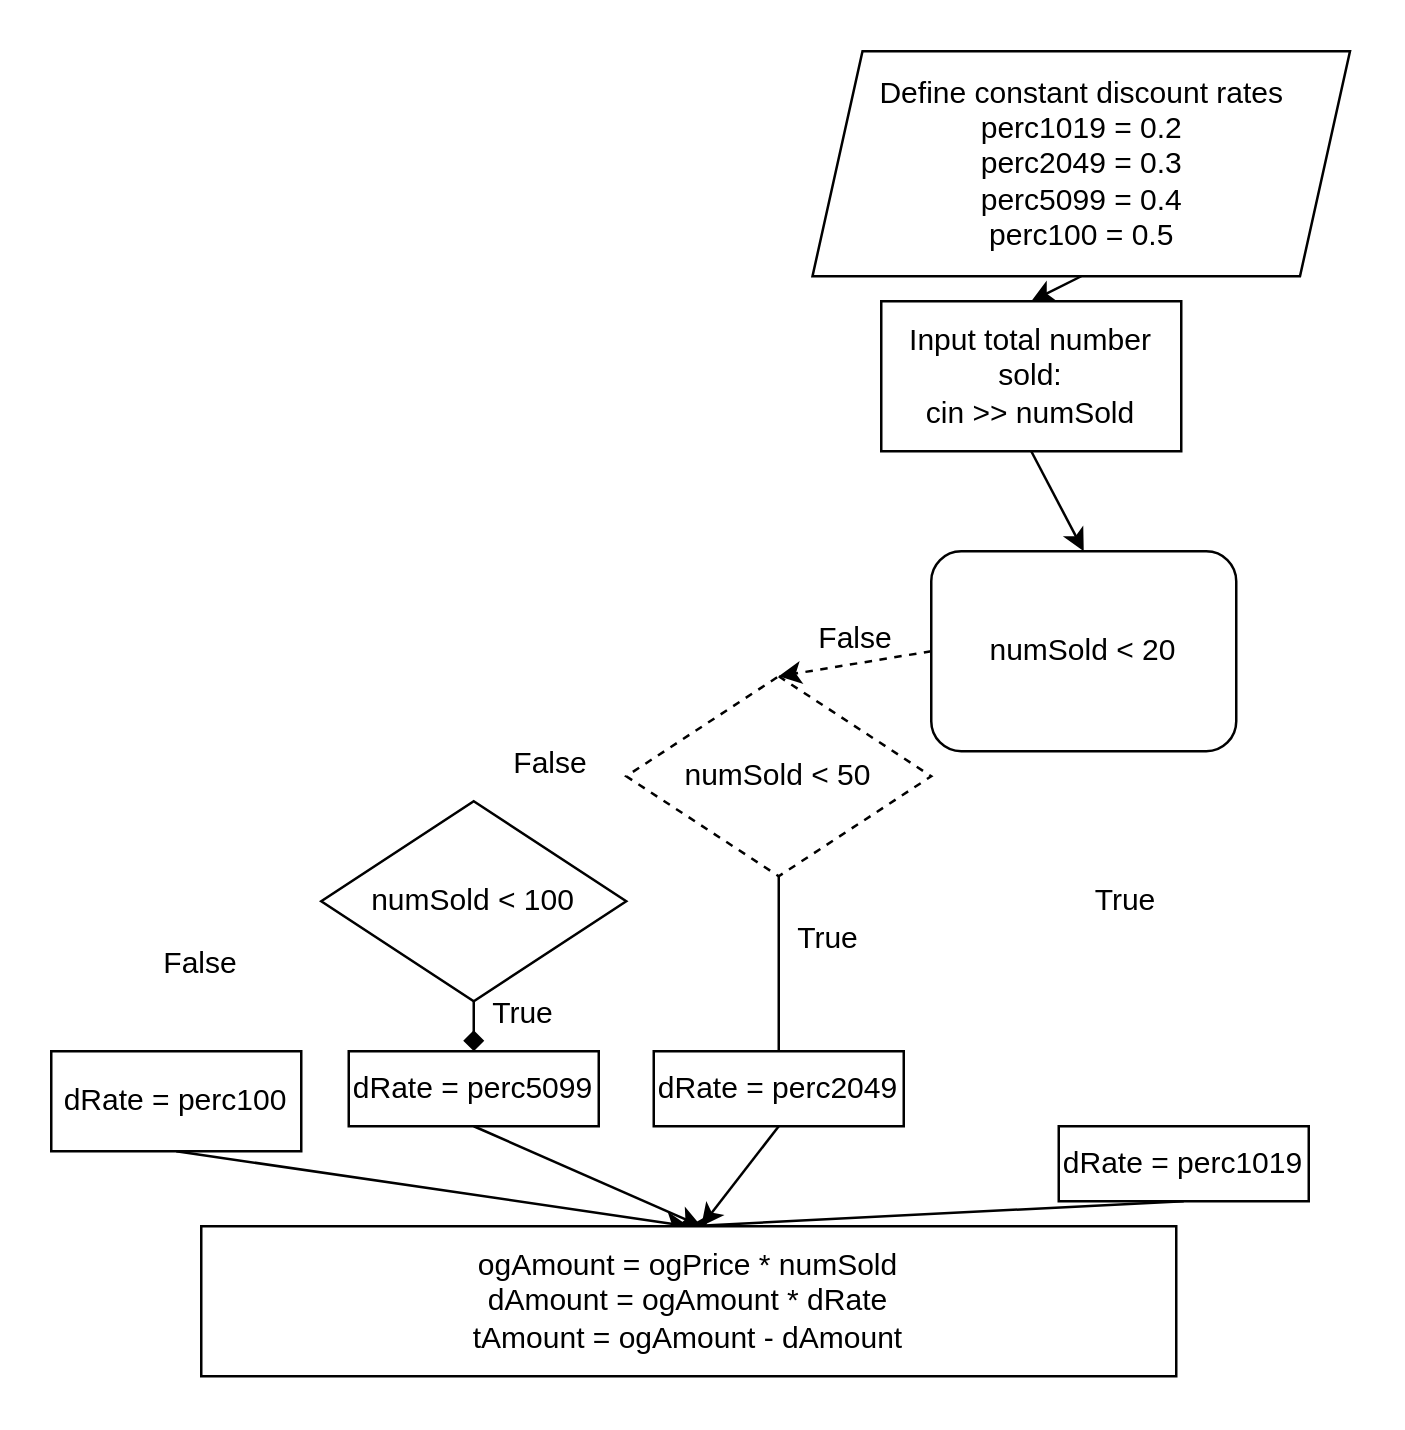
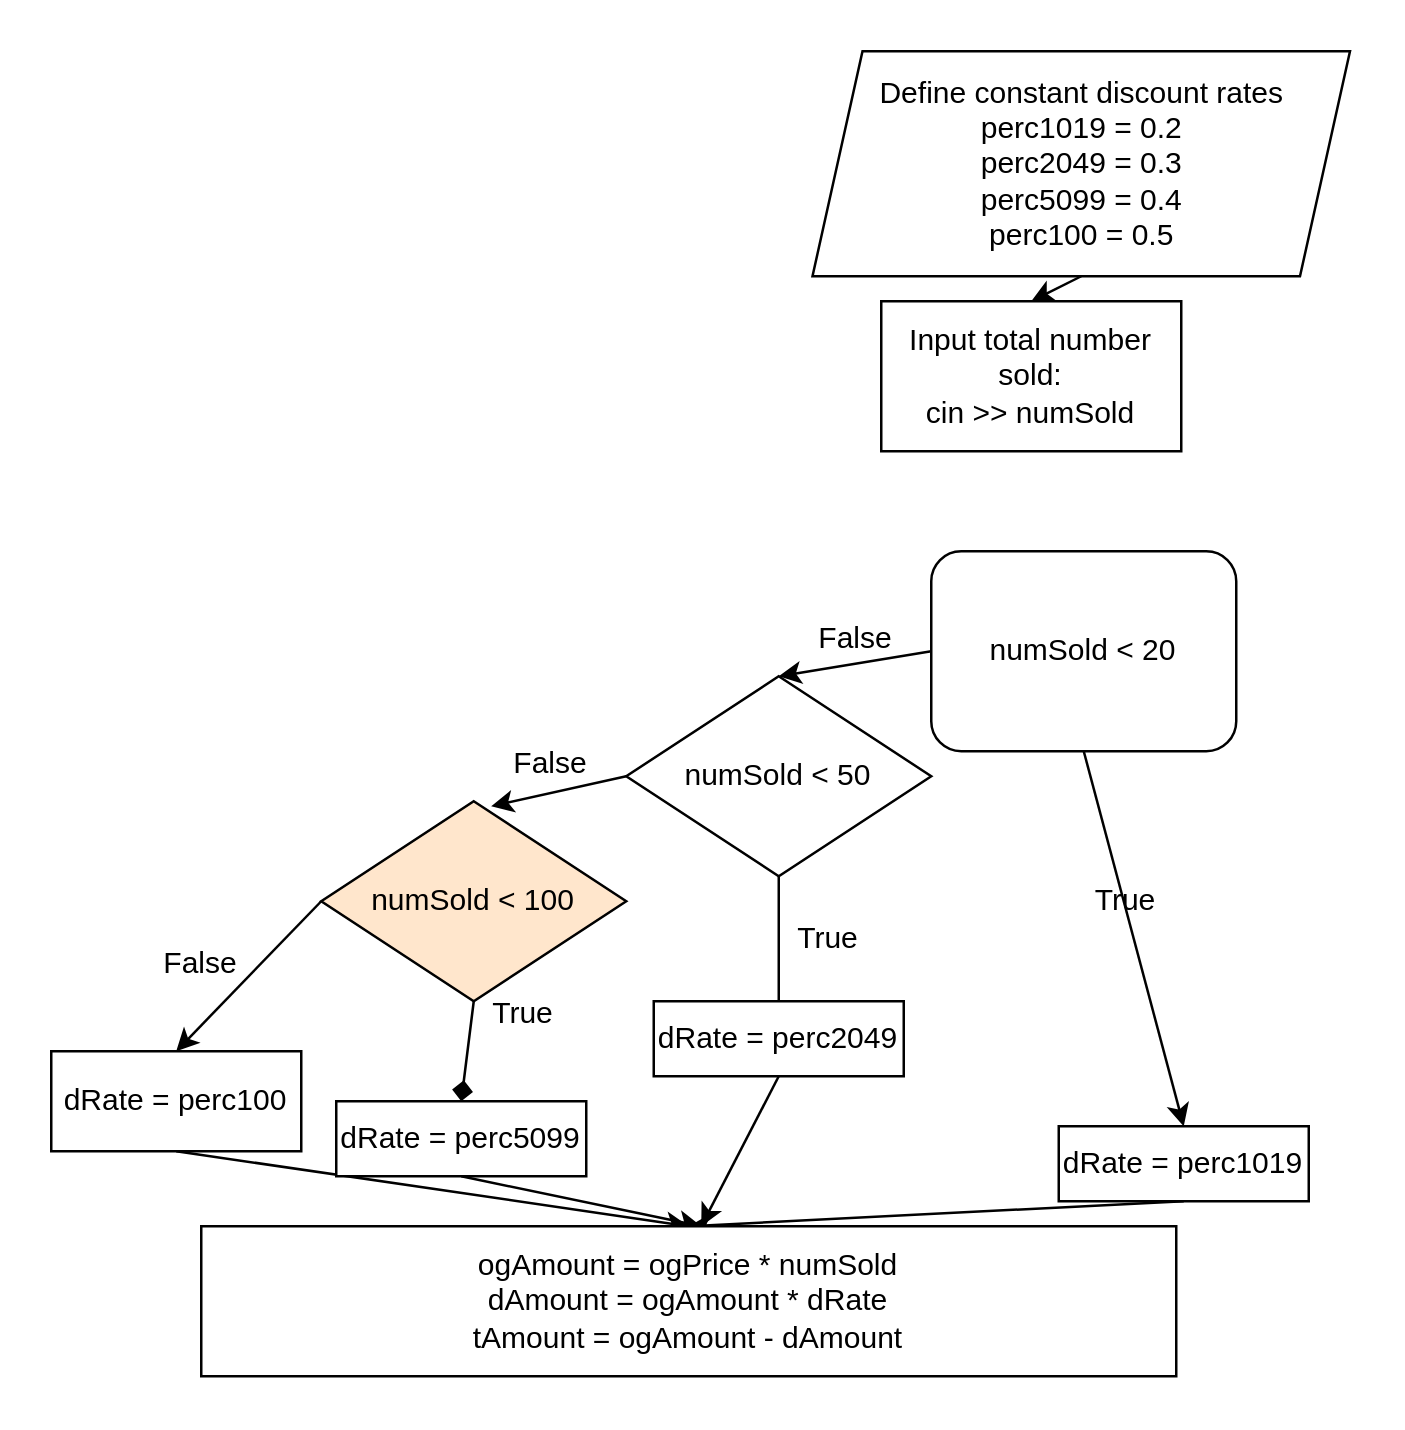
  <mxCell id="0" />
  <mxCell id="1" parent="0" />
  <mxCell id="2" style="edgeStyle=none;html=1;exitX=0.5;exitY=1;exitDx=0;exitDy=0;entryX=0.5;entryY=0;entryDx=0;entryDy=0;" edge="1" parent="1" source="3" target="5"><mxGeometry relative="1" as="geometry" /></mxCell>
  <mxCell id="3" value="Define constant discount rates&lt;br&gt;perc1019 = 0.2&lt;br&gt;perc2049 = 0.3&lt;br&gt;perc5099 = 0.4&lt;br&gt;perc100 = 0.5" style="shape=parallelogram;perimeter=parallelogramPerimeter;whiteSpace=wrap;html=1;fixedSize=1;" vertex="1" parent="1"><mxGeometry x="324.5" width="215" height="90" as="geometry" y="20" /></mxCell>
- <mxCell id="4" style="edgeStyle=none;html=1;exitX=0.5;exitY=1;exitDx=0;exitDy=0;entryX=0.5;entryY=0;entryDx=0;entryDy=0;" edge="1" parent="1" source="5" target="8"><mxGeometry relative="1" as="geometry" /></mxCell>
  <mxCell id="5" value="Input total number sold:&lt;br&gt;cin &amp;gt;&amp;gt; numSold" style="rounded=0;whiteSpace=wrap;html=1;" vertex="1" parent="1"><mxGeometry x="352" y="120" width="120" height="60" as="geometry" /></mxCell>
- <mxCell id="6" style="edgeStyle=none;html=1;exitX=0;exitY=0.5;exitDx=0;exitDy=0;entryX=0.5;entryY=0;entryDx=0;entryDy=0;dashed=1;" edge="1" parent="1" source="8" target="11"><mxGeometry relative="1" as="geometry" /></mxCell>
+ <mxCell id="6" style="edgeStyle=none;html=1;exitX=0;exitY=0.5;exitDx=0;exitDy=0;entryX=0.5;entryY=0;entryDx=0;entryDy=0;" edge="1" parent="1" source="8" target="11"><mxGeometry relative="1" as="geometry" /></mxCell>
+ <mxCell id="7" style="edgeStyle=none;html=1;exitX=0.5;exitY=1;exitDx=0;exitDy=0;entryX=0.5;entryY=0;entryDx=0;entryDy=0;" edge="1" parent="1" source="8" target="22"><mxGeometry relative="1" as="geometry" /></mxCell>
  <mxCell id="8" value="numSold &amp;lt; 20" style="whiteSpace=wrap;html=1;rounded=1;" vertex="1" parent="1"><mxGeometry x="372" y="220" width="122" height="80" as="geometry" /></mxCell>
+ <mxCell id="9" style="edgeStyle=none;html=1;exitX=0;exitY=0.5;exitDx=0;exitDy=0;entryX=0.557;entryY=0.025;entryDx=0;entryDy=0;entryPerimeter=0;" edge="1" parent="1" source="11" target="14"><mxGeometry relative="1" as="geometry" /></mxCell>
  <mxCell id="10" style="edgeStyle=none;html=1;exitX=0.5;exitY=1;exitDx=0;exitDy=0;entryX=0.5;entryY=0;entryDx=0;entryDy=0;endArrow=none;" edge="1" parent="1" source="11" target="20"><mxGeometry relative="1" as="geometry" /></mxCell>
- <mxCell id="11" value="numSold &amp;lt; 50" style="rhombus;whiteSpace=wrap;html=1;dashed=1;" vertex="1" parent="1"><mxGeometry x="250" y="270" width="122" height="80" as="geometry" /></mxCell>
+ <mxCell id="11" value="numSold &amp;lt; 50" style="rhombus;whiteSpace=wrap;html=1;" vertex="1" parent="1"><mxGeometry x="250" y="270" width="122" height="80" as="geometry" /></mxCell>
  <mxCell id="12" style="edgeStyle=none;html=1;exitX=0.5;exitY=1;exitDx=0;exitDy=0;entryX=0.5;entryY=0;entryDx=0;entryDy=0;endArrow=diamond;" edge="1" parent="1" source="14" target="18"><mxGeometry relative="1" as="geometry" /></mxCell>
- <mxCell id="14" value="numSold &amp;lt; 100" style="rhombus;whiteSpace=wrap;html=1;" vertex="1" parent="1"><mxGeometry x="128" y="320" width="122" height="80" as="geometry" /></mxCell>
+ <mxCell id="13" style="edgeStyle=none;html=1;exitX=0;exitY=0.5;exitDx=0;exitDy=0;entryX=0.5;entryY=0;entryDx=0;entryDy=0;" edge="1" parent="1" source="14" target="16"><mxGeometry relative="1" as="geometry" /></mxCell>
+ <mxCell id="14" value="numSold &amp;lt; 100" style="rhombus;whiteSpace=wrap;html=1;fillColor=#ffe6cc;" vertex="1" parent="1"><mxGeometry x="128" y="320" width="122" height="80" as="geometry" /></mxCell>
  <mxCell id="15" style="edgeStyle=none;html=1;exitX=0.5;exitY=1;exitDx=0;exitDy=0;entryX=0.5;entryY=0;entryDx=0;entryDy=0;" edge="1" parent="1" source="16" target="29"><mxGeometry relative="1" as="geometry" /></mxCell>
  <mxCell id="16" value="dRate = perc100" style="rounded=0;whiteSpace=wrap;html=1;" vertex="1" parent="1"><mxGeometry x="20" y="420" width="100" height="40" as="geometry" /></mxCell>
  <mxCell id="17" style="edgeStyle=none;html=1;exitX=0.5;exitY=1;exitDx=0;exitDy=0;" edge="1" parent="1" source="18"><mxGeometry relative="1" as="geometry"><mxPoint x="280" y="490" as="targetPoint" /></mxGeometry></mxCell>
- <mxCell id="18" value="dRate = perc5099" style="rounded=0;whiteSpace=wrap;html=1;" vertex="1" parent="1"><mxGeometry x="139" y="420" width="100" height="30" as="geometry" /></mxCell>
+ <mxCell id="18" value="dRate = perc5099" style="rounded=0;whiteSpace=wrap;html=1;" vertex="1" parent="1"><mxGeometry x="134" y="440" width="100" height="30" as="geometry" /></mxCell>
  <mxCell id="19" style="edgeStyle=none;html=1;exitX=0.5;exitY=1;exitDx=0;exitDy=0;" edge="1" parent="1" source="20"><mxGeometry relative="1" as="geometry"><mxPoint x="280" y="490" as="targetPoint" /></mxGeometry></mxCell>
- <mxCell id="20" value="dRate = perc2049" style="rounded=0;whiteSpace=wrap;html=1;" vertex="1" parent="1"><mxGeometry x="261" y="420" width="100" height="30" as="geometry" /></mxCell>
+ <mxCell id="20" value="dRate = perc2049" style="rounded=0;whiteSpace=wrap;html=1;" vertex="1" parent="1"><mxGeometry x="261" y="400" width="100" height="30" as="geometry" /></mxCell>
  <mxCell id="21" style="edgeStyle=none;html=1;exitX=0.5;exitY=1;exitDx=0;exitDy=0;entryX=0.5;entryY=0;entryDx=0;entryDy=0;" edge="1" parent="1" source="22" target="29"><mxGeometry relative="1" as="geometry"><mxPoint x="290" y="490" as="targetPoint" /></mxGeometry></mxCell>
  <mxCell id="22" value="dRate = perc1019" style="rounded=0;whiteSpace=wrap;html=1;" vertex="1" parent="1"><mxGeometry x="423" y="450" width="100" height="30" as="geometry" /></mxCell>
  <mxCell id="23" value="False" style="text;html=1;strokeColor=none;fillColor=none;align=center;verticalAlign=middle;whiteSpace=wrap;rounded=0;" vertex="1" parent="1"><mxGeometry x="312" y="240" width="60" height="30" as="geometry" /></mxCell>
  <mxCell id="24" value="False" style="text;html=1;strokeColor=none;fillColor=none;align=center;verticalAlign=middle;whiteSpace=wrap;rounded=0;" vertex="1" parent="1"><mxGeometry x="190" y="290" width="60" height="30" as="geometry" /></mxCell>
  <mxCell id="25" value="False" style="text;html=1;strokeColor=none;fillColor=none;align=center;verticalAlign=middle;whiteSpace=wrap;rounded=0;" vertex="1" parent="1"><mxGeometry x="50" y="370" width="60" height="30" as="geometry" /></mxCell>
  <mxCell id="26" value="True" style="text;html=1;strokeColor=none;fillColor=none;align=center;verticalAlign=middle;whiteSpace=wrap;rounded=0;" vertex="1" parent="1"><mxGeometry x="179" y="390" width="60" height="30" as="geometry" /></mxCell>
  <mxCell id="27" value="True" style="text;html=1;strokeColor=none;fillColor=none;align=center;verticalAlign=middle;whiteSpace=wrap;rounded=0;" vertex="1" parent="1"><mxGeometry x="301" y="360" width="60" height="30" as="geometry" /></mxCell>
  <mxCell id="28" value="True" style="text;html=1;strokeColor=none;fillColor=none;align=center;verticalAlign=middle;whiteSpace=wrap;rounded=0;" vertex="1" parent="1"><mxGeometry x="420" y="345" width="60" height="30" as="geometry" /></mxCell>
  <mxCell id="29" value="ogAmount = ogPrice * numSold&lt;br&gt;dAmount = ogAmount * dRate&lt;br&gt;tAmount = ogAmount - dAmount" style="rounded=0;whiteSpace=wrap;html=1;" vertex="1" parent="1"><mxGeometry x="80" y="490" width="390" height="60" as="geometry" /></mxCell>
